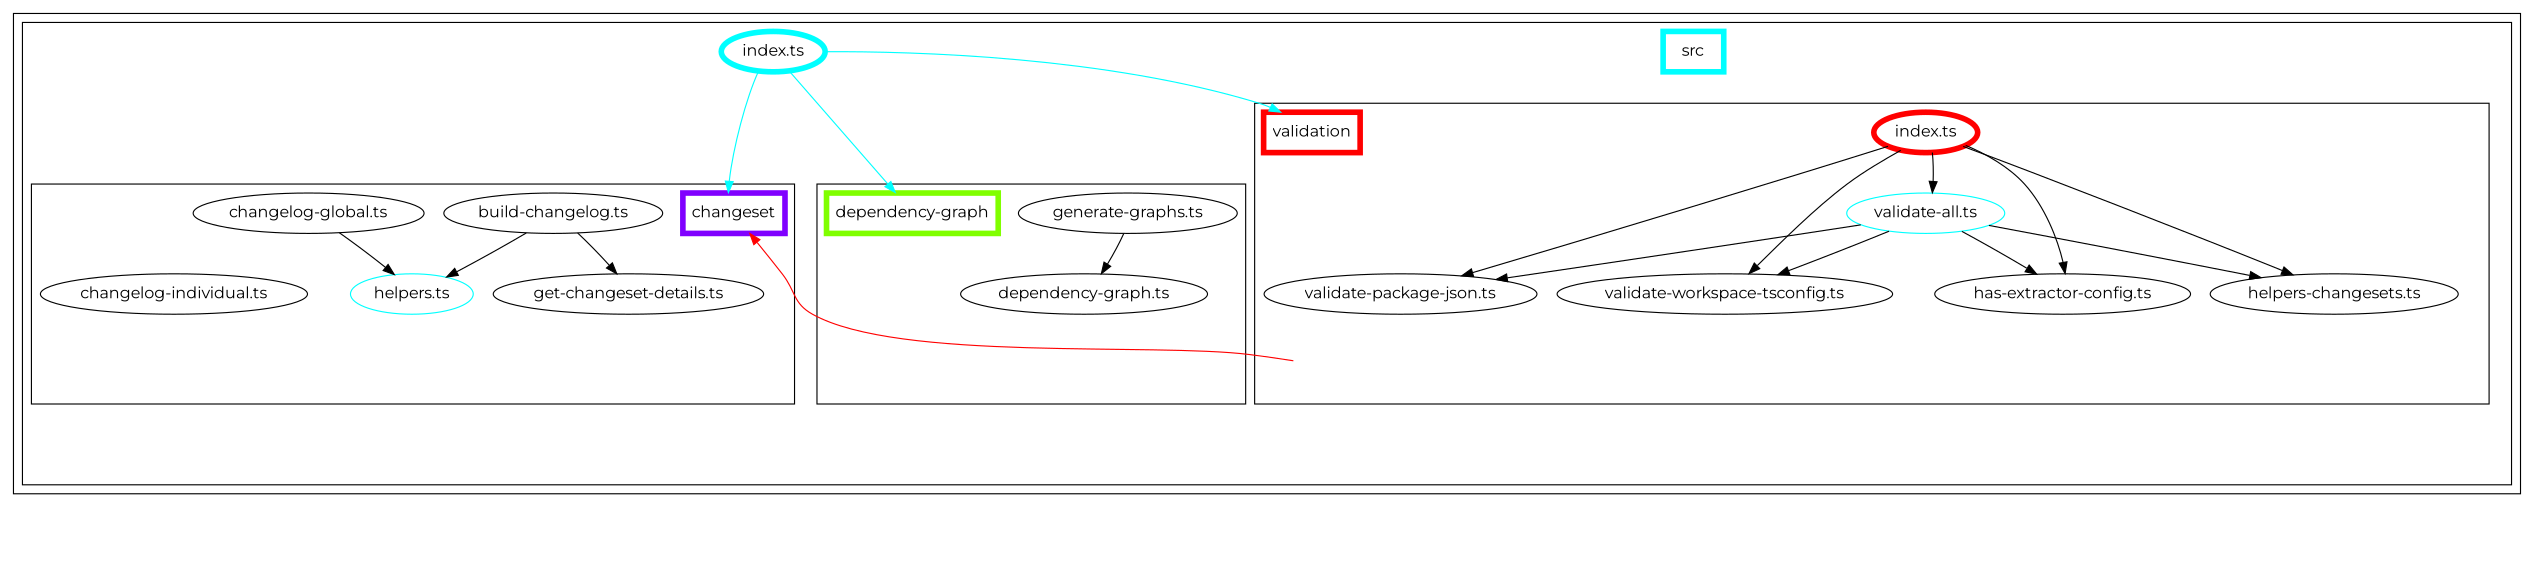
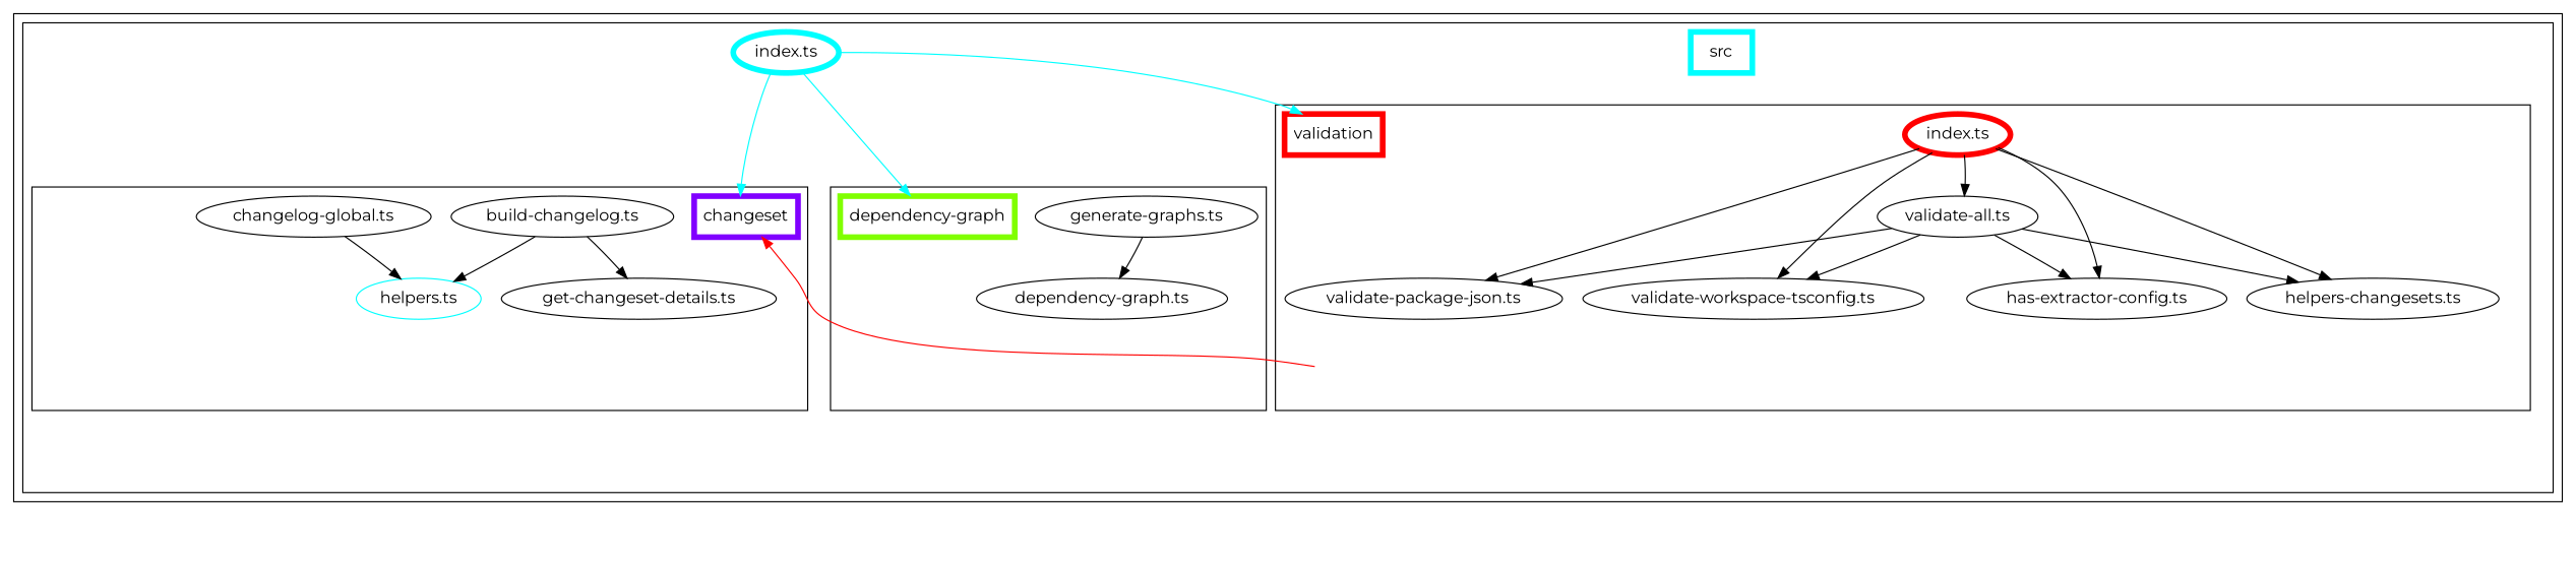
  digraph {
    compound=true
    fontname=Montserrat
    node [fontname=Montserrat]
    edge [fontname=Montserrat style=invis]
    n1 [label="get-changeset-details.ts"]
    "exit_src/changeset" [style=invis]
    n3 [color="#00ffff" label="helpers.ts"]
    n4 [label="build-changelog.ts"]
    n5 [color="#8000ff" label=changeset penwidth=5 shape=rectangle]
    n6 [label="changelog-global.ts"]
-   n7 [label="changelog-individual.ts"]
    "exit_src/dependency-graph" [style=invis]
    n9 [label="dependency-graph.ts"]
    n10 [label="generate-graphs.ts"]
    n11 [color="#80ff00" label="dependency-graph" penwidth=5 shape=rectangle]
    n12 [color="#ff0000" label="index.ts" penwidth=5]
    "exit_src/validation" [style=invis]
    n14 [color="#ff0000" label=validation penwidth=5 shape=rectangle]
    n15 [label="has-extractor-config.ts"]
-   n16 [label="validate-all.ts" color="#00ffff"]
+   n16 [label="validate-all.ts"]
    n17 [label="helpers-changesets.ts"]
    n18 [label="validate-package-json.ts"]
    n19 [label="validate-workspace-tsconfig.ts"]
    exit_src [style=invis]
    n21 [color="#00ffff" label=src penwidth=5 shape=rectangle]
    n22 [color="#00ffff" label="index.ts" penwidth=5]
    "dependency-graph-[object Object]" [style=invis]
    subgraph cluster_1 {
      color="#000000"
      subgraph cluster_2 {
        color="#000000"
        exit_src
        n21
        n22
        subgraph cluster_3 {
          color="#000000"
          n1
          "exit_src/changeset"
          n3
          n4
          n5
          n6
-         n7
        }
        subgraph cluster_4 {
          color="#000000"
          "exit_src/dependency-graph"
          n9
          n10
          n11
        }
        subgraph cluster_5 {
          color="#000000"
          n12
          "exit_src/validation"
          n14
          n15
          n16
          n17
          n18
          n19
        }
      }
    }
    n1 -> "exit_src/changeset"
    "exit_src/changeset" -> exit_src
    "exit_src/changeset" -> exit_src
    "exit_src/changeset" -> exit_src
    "exit_src/changeset" -> exit_src
    "exit_src/changeset" -> exit_src
    n3 -> "exit_src/changeset"
    n4 -> n1
    n4 -> n1 [color=black style=solid]
    n4 -> "exit_src/changeset"
    n4 -> n3
    n4 -> n3 [color=black style=solid]
    n6 -> "exit_src/changeset"
    n6 -> n3
    n6 -> n3 [color=black style=solid]
-   n7 -> "exit_src/changeset"
    "exit_src/dependency-graph" -> exit_src
    "exit_src/dependency-graph" -> exit_src
    "exit_src/dependency-graph" -> exit_src
    n9 -> "exit_src/dependency-graph"
    n10 -> "exit_src/dependency-graph"
    n10 -> n9
    n10 -> n9 [color=black style=solid]
    n12 -> "exit_src/validation"
    n12 -> n15
    n12 -> n15 [color=black style=solid]
    n12 -> n16
    n12 -> n16 [color=black style=solid]
    n12 -> n17
    n12 -> n17 [color=black style=solid]
    n12 -> n18
    n12 -> n18 [color=black style=solid]
    n12 -> n19
    n12 -> n19 [color=black style=solid]
    "exit_src/validation" -> n5 [color="#ff0000" style=solid]
    "exit_src/validation" -> exit_src
    "exit_src/validation" -> exit_src
    "exit_src/validation" -> exit_src
    "exit_src/validation" -> exit_src
    "exit_src/validation" -> exit_src
    "exit_src/validation" -> exit_src
    n15 -> "exit_src/validation"
    n16 -> "exit_src/validation"
    n16 -> n15
    n16 -> n15 [color=black style=solid]
    n16 -> n17
    n16 -> n17 [color=black style=solid]
    n16 -> n18
    n16 -> n18 [color=black style=solid]
    n16 -> n19
    n16 -> n19 [color=black style=solid]
    n17 -> "exit_src/validation"
    n18 -> "exit_src/validation"
    n19 -> "exit_src/validation"
    exit_src -> exit_src
    exit_src -> exit_src
    exit_src -> exit_src
    exit_src -> exit_src
    exit_src -> exit_src
    exit_src -> exit_src
    exit_src -> exit_src
    exit_src -> exit_src
    exit_src -> exit_src
    exit_src -> exit_src
    exit_src -> exit_src
    exit_src -> exit_src
    exit_src -> exit_src
    exit_src -> exit_src
    exit_src -> exit_src
    exit_src -> "dependency-graph-[object Object]"
    n22 -> n5 [color="#00ffff" style=solid]
    n22 -> n5
    n22 -> n5
    n22 -> n11 [color="#00ffff" style=solid]
    n22 -> n14 [color="#00ffff" style=solid]
    n22 -> exit_src
  }
